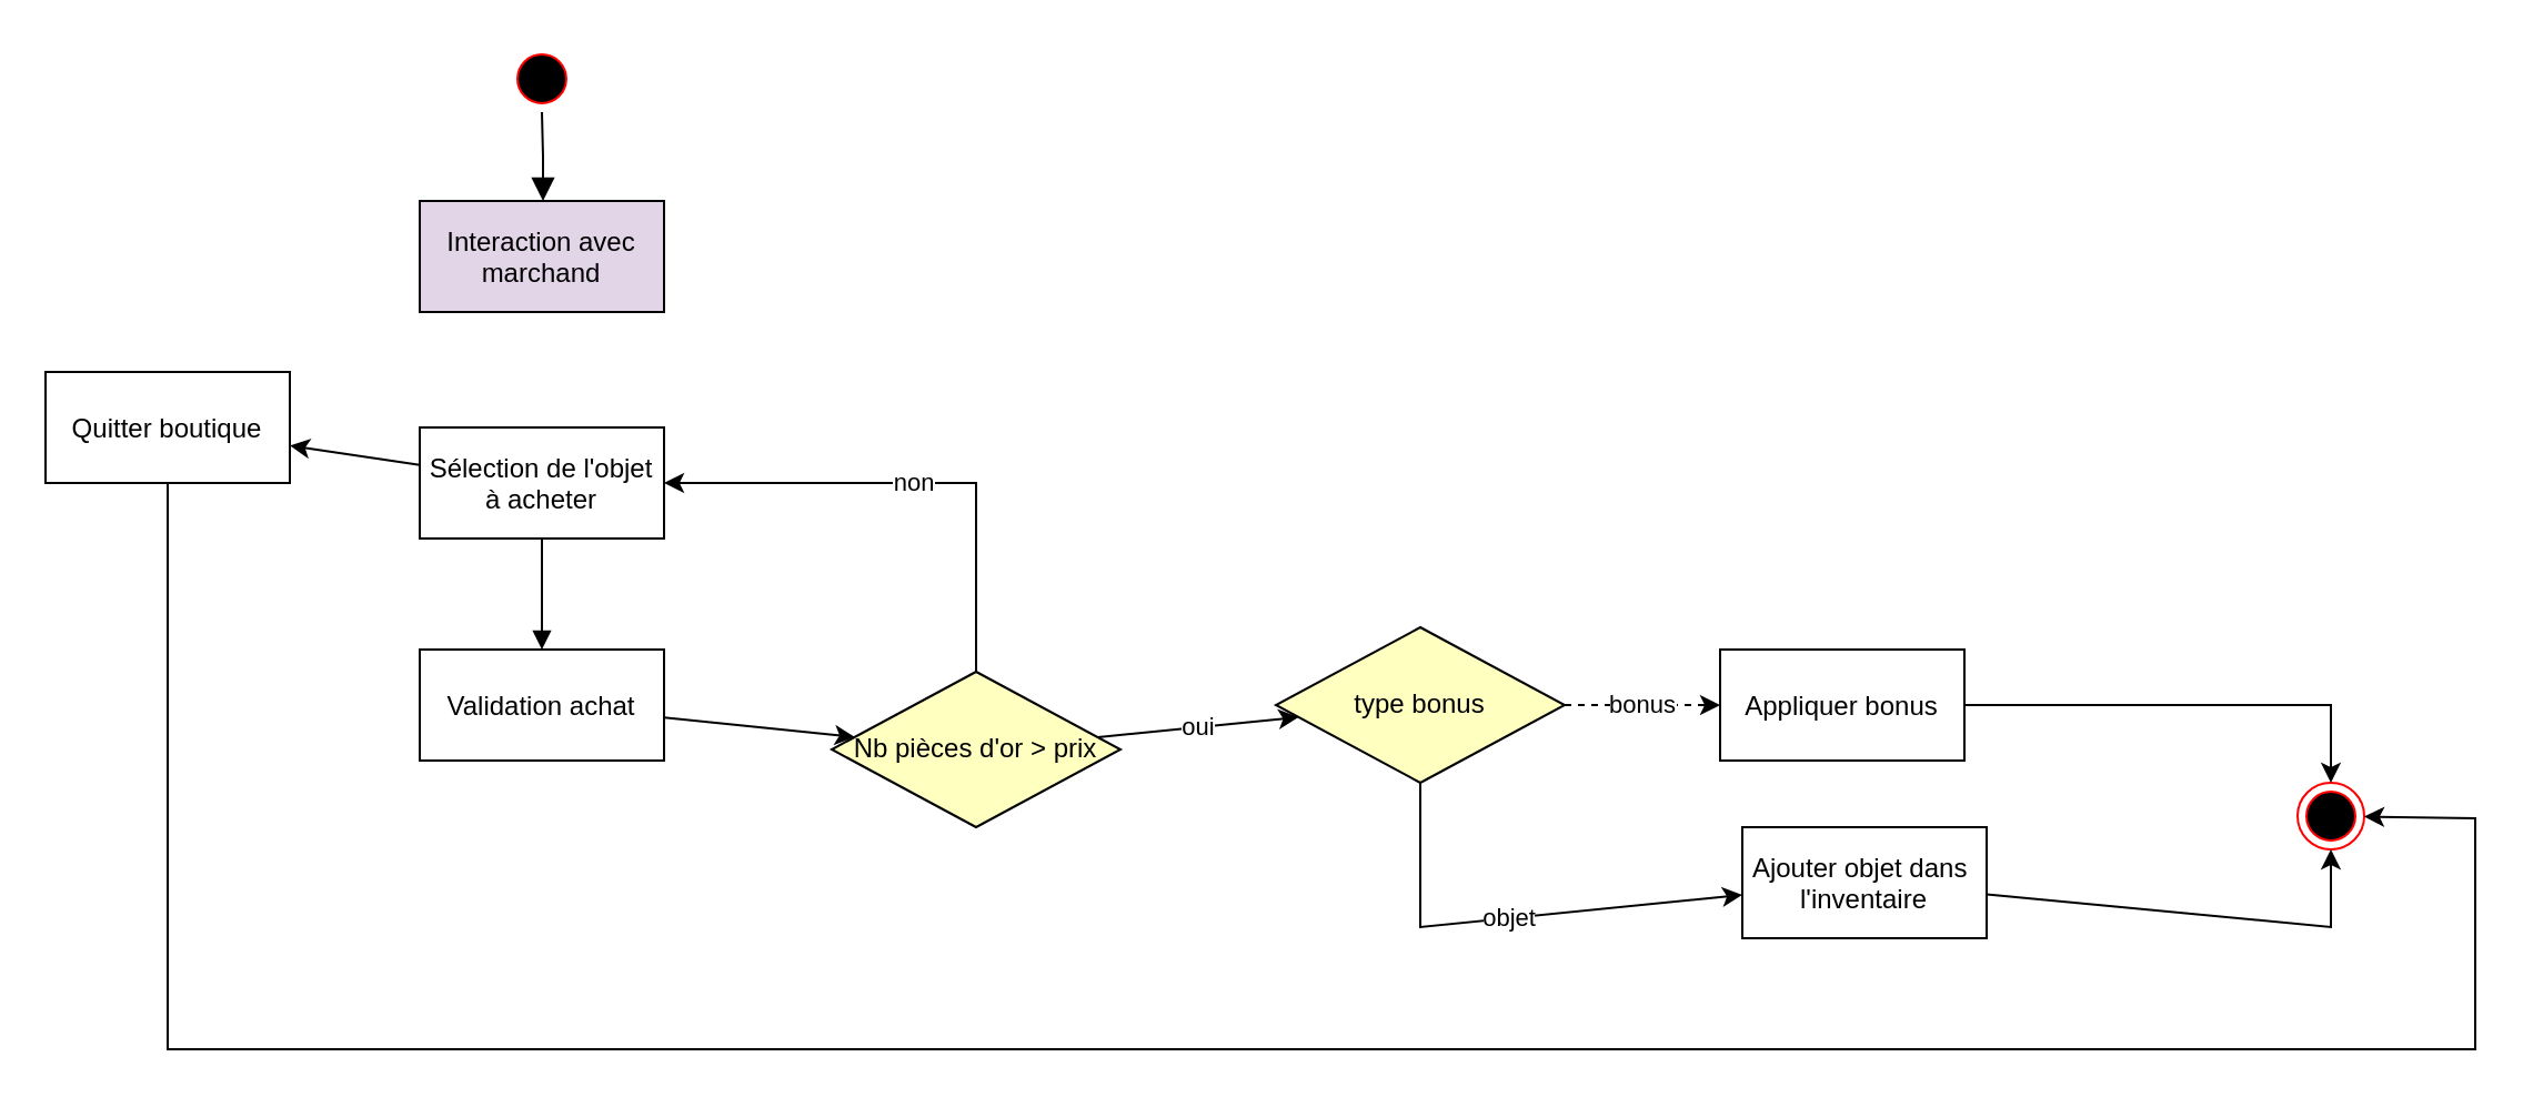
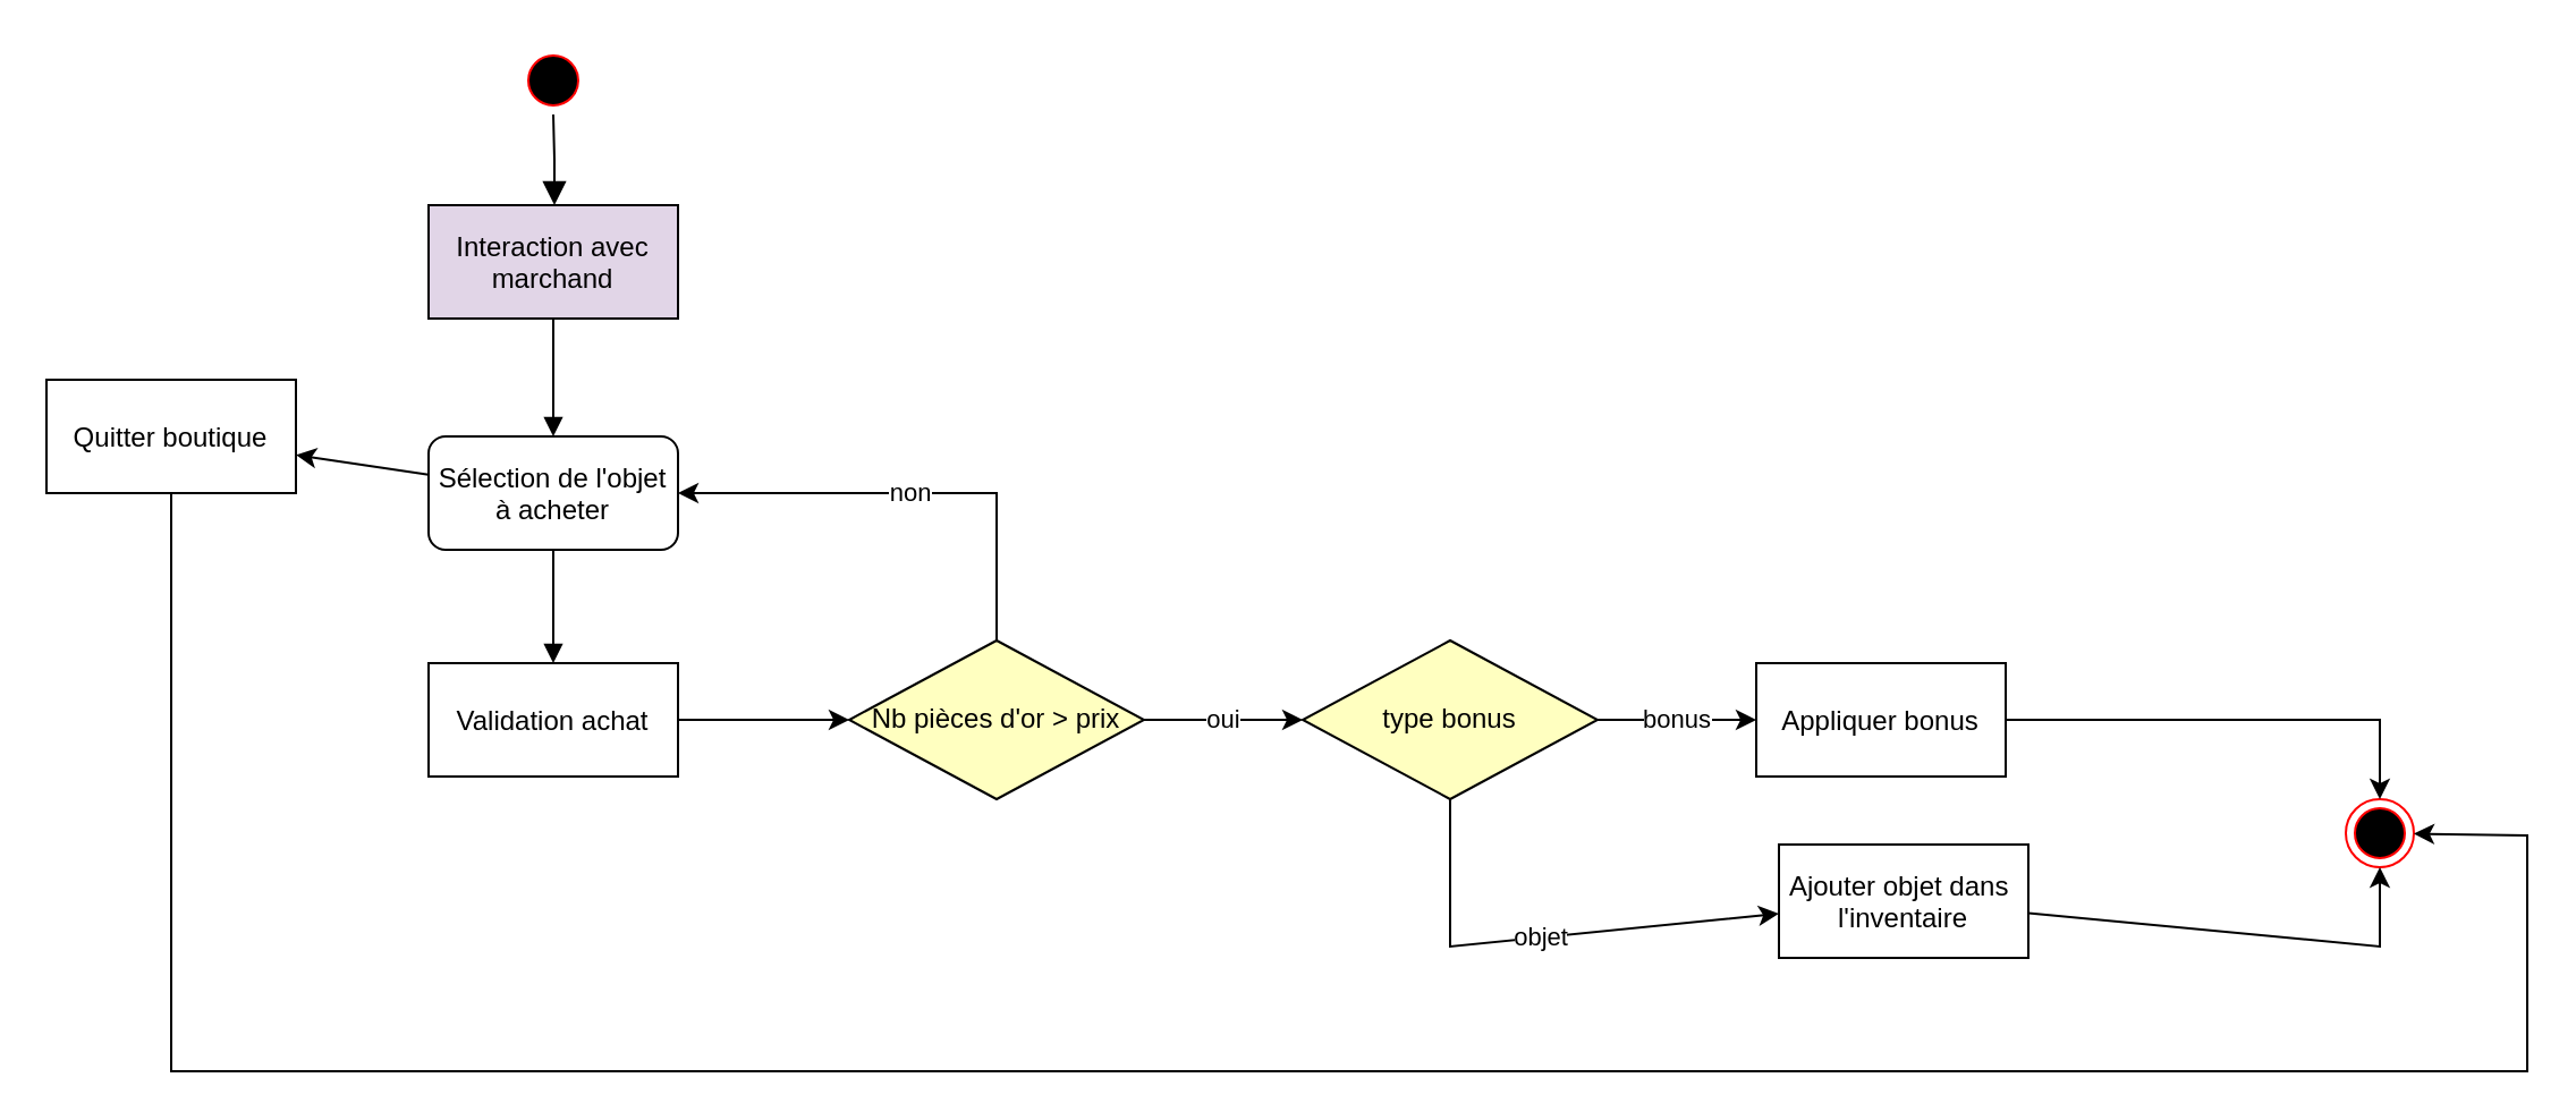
  <mxCell id="0" />
  <mxCell id="1" parent="0" />
  <mxCell id="2" value="" style="ellipse;shape=startState;fillColor=#000000;strokeColor=#ff0000;" parent="1" vertex="1"><mxGeometry x="228.5" y="20" width="30" height="30" as="geometry" /></mxCell>
  <mxCell id="3" value="" style="edgeStyle=elbowEdgeStyle;elbow=horizontal;verticalAlign=bottom;endArrow=block;endSize=8;endFill=1;rounded=0" parent="1" source="2" target="5" edge="1"><mxGeometry x="110" y="50" as="geometry"><mxPoint x="79" y="-38" as="targetPoint" /></mxGeometry></mxCell>
+ <mxCell id="4" style="rounded=0;orthogonalLoop=1;jettySize=auto;html=1;strokeColor=#000000;endArrow=block;endFill=1;" parent="1" source="5" target="12" edge="1"><mxGeometry relative="1" as="geometry"><mxPoint x="243.855" y="192" as="targetPoint" /></mxGeometry></mxCell>
  <mxCell id="5" value="Interaction avec &#10;marchand" style="fillColor=#e1d5e7;" parent="1" vertex="1"><mxGeometry x="188.5" y="90" width="110" height="50" as="geometry" /></mxCell>
  <mxCell id="6" style="rounded=0;orthogonalLoop=1;jettySize=auto;html=1;endArrow=block;endFill=1;strokeColor=#000000;" parent="1" source="12" target="14" edge="1"><mxGeometry relative="1" as="geometry"><mxPoint x="243.872" y="242" as="sourcePoint" /><mxPoint x="243.5" y="312" as="targetPoint" /></mxGeometry></mxCell>
  <mxCell id="7" value="" style="ellipse;shape=endState;fillColor=#000000;strokeColor=#ff0000" parent="1" vertex="1"><mxGeometry x="1034" y="352" width="30" height="30" as="geometry" /></mxCell>
  <mxCell id="8" value="non" style="edgeStyle=none;rounded=0;orthogonalLoop=1;jettySize=auto;html=1;" edge="1" parent="1" source="10" target="12"><mxGeometry relative="1" as="geometry"><Array as="points"><mxPoint x="439" y="217" /></Array></mxGeometry></mxCell>
  <mxCell id="9" value="oui" style="edgeStyle=none;rounded=0;orthogonalLoop=1;jettySize=auto;html=1;" edge="1" parent="1" source="10" target="19"><mxGeometry relative="1" as="geometry"><mxPoint x="574" y="317" as="targetPoint" /></mxGeometry></mxCell>
- <mxCell id="10" value="Nb pièces d'or &amp;gt; prix" style="rhombus;whiteSpace=wrap;html=1;fillColor=#ffffc0;" parent="1" vertex="1"><mxGeometry x="374" y="302" width="130" height="70" as="geometry" /></mxCell>
+ <mxCell id="10" value="Nb pièces d'or &amp;gt; prix" style="rhombus;whiteSpace=wrap;html=1;fillColor=#ffffc0;" parent="1" vertex="1"><mxGeometry x="374" y="282" width="130" height="70" as="geometry" /></mxCell>
  <mxCell id="11" style="edgeStyle=none;rounded=0;orthogonalLoop=1;jettySize=auto;html=1;" edge="1" parent="1" source="12" target="16"><mxGeometry relative="1" as="geometry" /></mxCell>
- <mxCell id="12" value="Sélection de l'objet&#10;à acheter" style="" vertex="1" parent="1"><mxGeometry x="188.5" y="192" width="110" height="50" as="geometry" /></mxCell>
+ <mxCell id="12" value="Sélection de l'objet&#10;à acheter" style="rounded=1;" vertex="1" parent="1"><mxGeometry x="188.5" y="192" width="110" height="50" as="geometry" /></mxCell>
  <mxCell id="13" style="edgeStyle=none;rounded=0;orthogonalLoop=1;jettySize=auto;html=1;" edge="1" parent="1" source="14" target="10"><mxGeometry relative="1" as="geometry" /></mxCell>
  <mxCell id="14" value="Validation achat" style="" vertex="1" parent="1"><mxGeometry x="188.5" y="292" width="110" height="50" as="geometry" /></mxCell>
  <mxCell id="15" style="edgeStyle=none;rounded=0;orthogonalLoop=1;jettySize=auto;html=1;" edge="1" parent="1" source="16" target="7"><mxGeometry relative="1" as="geometry"><Array as="points"><mxPoint x="75" y="472" /><mxPoint x="1114" y="472" /><mxPoint x="1114" y="368" /></Array></mxGeometry></mxCell>
  <mxCell id="16" value="Quitter boutique" style="" vertex="1" parent="1"><mxGeometry x="20" y="167" width="110" height="50" as="geometry" /></mxCell>
- <mxCell id="17" value="bonus" style="edgeStyle=none;rounded=0;orthogonalLoop=1;jettySize=auto;html=1;dashed=1;" edge="1" parent="1" source="19" target="21"><mxGeometry relative="1" as="geometry" /></mxCell>
+ <mxCell id="17" value="bonus" style="edgeStyle=none;rounded=0;orthogonalLoop=1;jettySize=auto;html=1;" edge="1" parent="1" source="19" target="21"><mxGeometry relative="1" as="geometry" /></mxCell>
  <mxCell id="18" value="objet" style="edgeStyle=none;rounded=0;orthogonalLoop=1;jettySize=auto;html=1;" edge="1" parent="1" source="19" target="23"><mxGeometry relative="1" as="geometry"><Array as="points"><mxPoint x="639" y="417" /></Array></mxGeometry></mxCell>
  <mxCell id="19" value="type bonus" style="rhombus;whiteSpace=wrap;html=1;fillColor=#ffffc0;" vertex="1" parent="1"><mxGeometry x="574" y="282" width="130" height="70" as="geometry" /></mxCell>
  <mxCell id="20" style="edgeStyle=none;rounded=0;orthogonalLoop=1;jettySize=auto;html=1;" edge="1" parent="1" source="21" target="7"><mxGeometry relative="1" as="geometry"><Array as="points"><mxPoint x="1049" y="317" /></Array></mxGeometry></mxCell>
  <mxCell id="21" value="Appliquer bonus" style="" vertex="1" parent="1"><mxGeometry x="774" y="292" width="110" height="50" as="geometry" /></mxCell>
  <mxCell id="22" style="edgeStyle=none;rounded=0;orthogonalLoop=1;jettySize=auto;html=1;" edge="1" parent="1" source="23" target="7"><mxGeometry relative="1" as="geometry"><Array as="points"><mxPoint x="1049" y="417" /></Array></mxGeometry></mxCell>
  <mxCell id="23" value="Ajouter objet dans &#10;l'inventaire" style="" vertex="1" parent="1"><mxGeometry x="784" y="372" width="110" height="50" as="geometry" /></mxCell>
